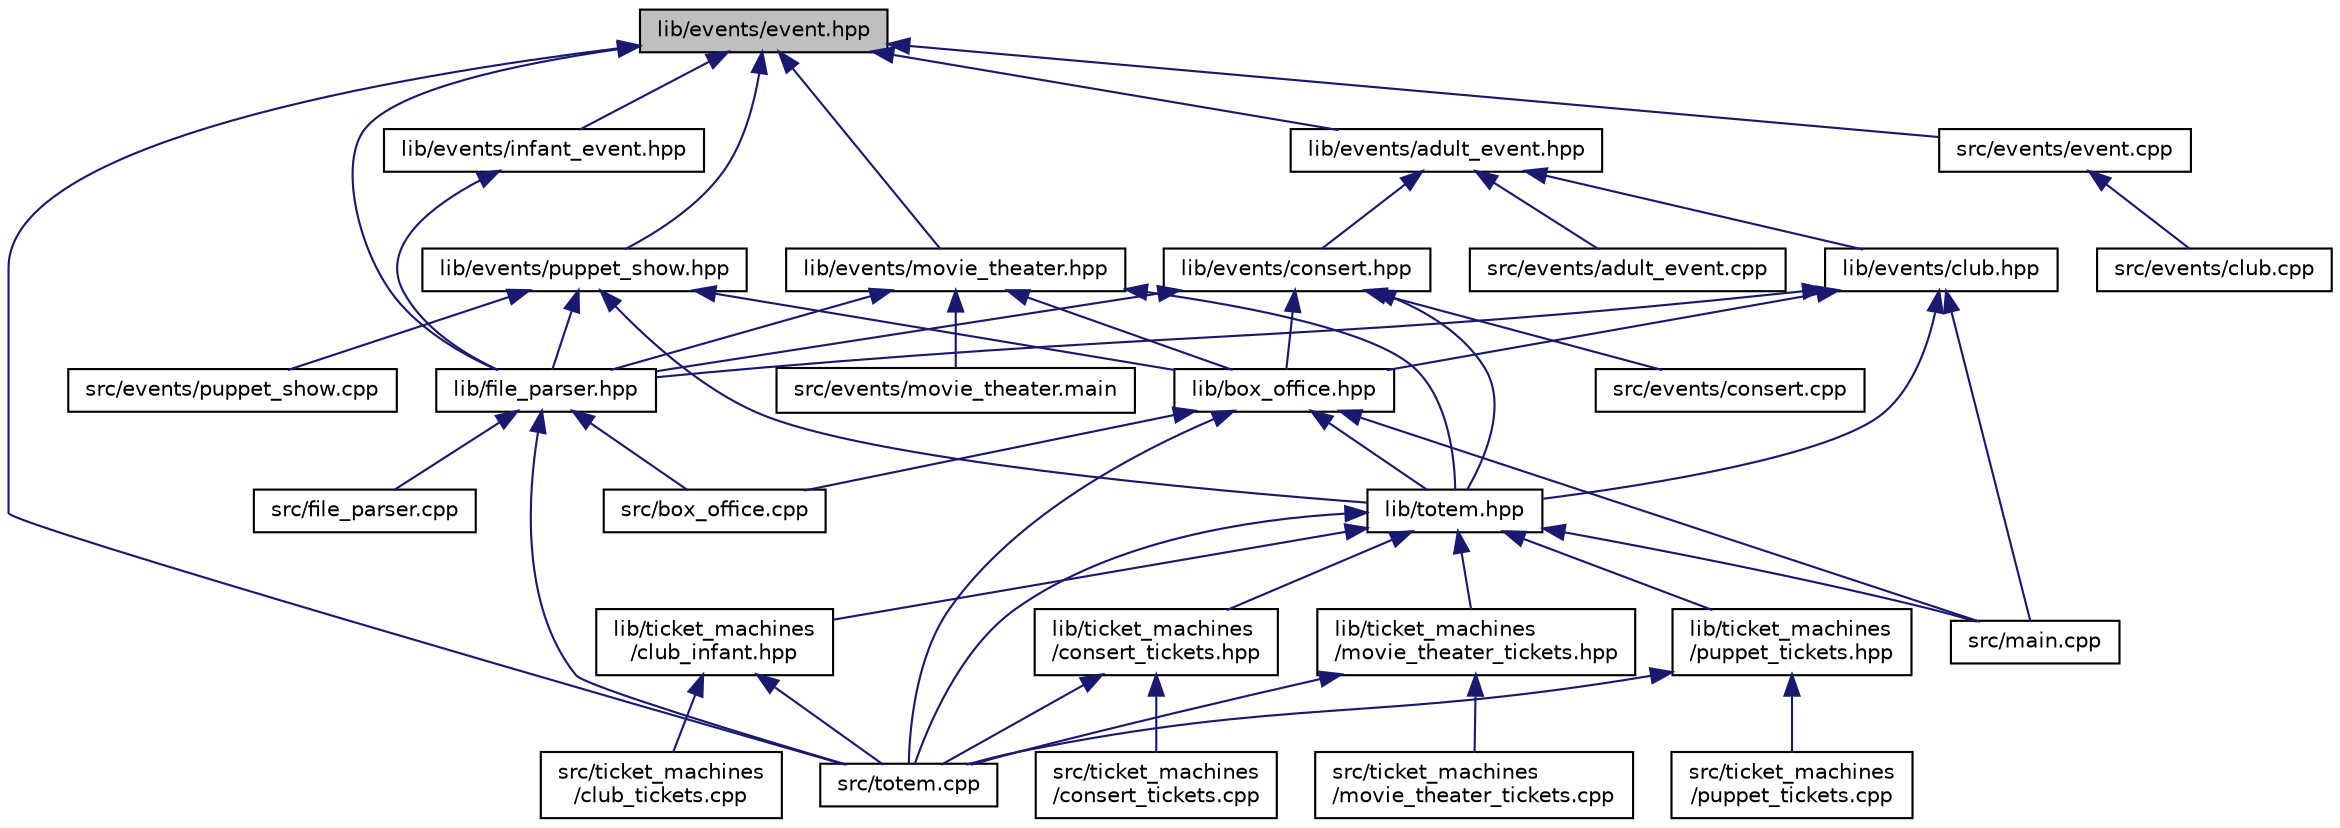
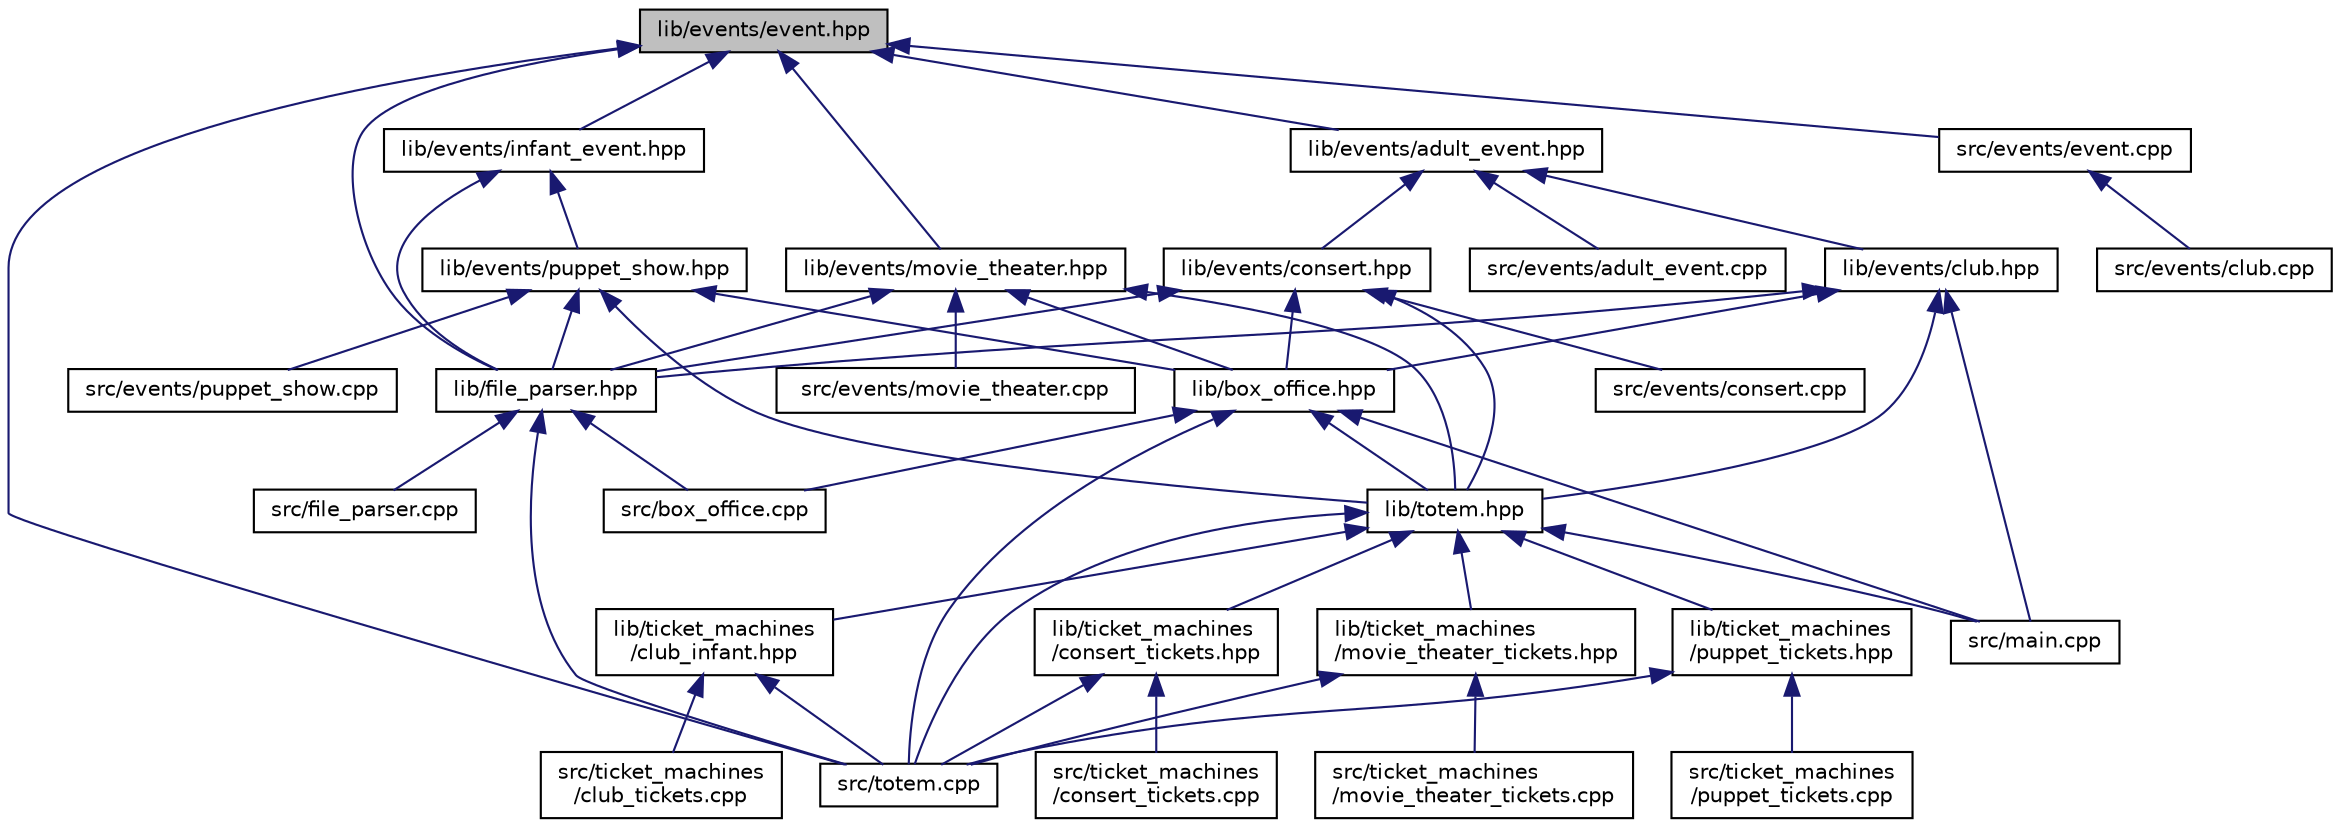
  digraph {
    node [color=black fillcolor=white fontname=Helvetica fontsize=10 shape=record style=filled]
    edge [color=midnightblue dir=back fontname=Helvetica fontsize=10 labelfontname=Helvetica labelfontsize=10 style=solid]
    n1 [fillcolor=grey75 fontcolor=black height=0.2 label="lib/events/event.hpp" width=0.4]
    n2 [height=0.2 label="lib/events/infant_event.hpp" width=0.4]
    n3 [height=0.2 label="src/totem.cpp" width=0.4]
    n4 [height=0.2 label="lib/file_parser.hpp" width=0.4]
    n5 [height=0.2 label="lib/events/adult_event.hpp" width=0.4]
    n6 [height=0.2 label="lib/events/movie_theater.hpp" width=0.4]
    n7 [height=0.2 label="src/events/event.cpp" width=0.4]
    n8 [height=0.2 label="lib/events/puppet_show.hpp" width=0.4]
    n9 [height=0.2 label="src/box_office.cpp" width=0.4]
    n10 [height=0.2 label="src/file_parser.cpp" width=0.4]
    n11 [height=0.2 label="lib/events/club.hpp" width=0.4]
    n12 [height=0.2 label="lib/events/consert.hpp" width=0.4]
    n13 [height=0.2 label="src/events/adult_event.cpp" width=0.4]
    n14 [height=0.2 label="lib/box_office.hpp" width=0.4]
    n15 [height=0.2 label="lib/totem.hpp" width=0.4]
-   n16 [height=0.2 label="src/events/movie_theater.main" width=0.4]
+   n16 [height=0.2 label="src/events/movie_theater.cpp" width=0.4]
    n17 [height=0.2 label="src/events/club.cpp" width=0.4]
    n18 [height=0.2 label="src/events/puppet_show.cpp" width=0.4]
    n19 [height=0.2 label="src/main.cpp" width=0.4]
    n20 [height=0.2 label="lib/ticket_machines\l/club_infant.hpp" width=0.4]
    n21 [height=0.2 label="lib/ticket_machines\l/consert_tickets.hpp" width=0.4]
    n22 [height=0.2 label="lib/ticket_machines\l/movie_theater_tickets.hpp" width=0.4]
    n23 [height=0.2 label="lib/ticket_machines\l/puppet_tickets.hpp" width=0.4]
    n24 [height=0.2 label="src/ticket_machines\l/club_tickets.cpp" width=0.4]
    n25 [height=0.2 label="src/ticket_machines\l/consert_tickets.cpp" width=0.4]
    n26 [height=0.2 label="src/ticket_machines\l/movie_theater_tickets.cpp" width=0.4]
    n27 [height=0.2 label="src/ticket_machines\l/puppet_tickets.cpp" width=0.4]
    n28 [height=0.2 label="src/events/consert.cpp" width=0.4]
    n1 -> n2
    n1 -> n3
    n1 -> n4
    n1 -> n5
    n1 -> n6
    n1 -> n7
    n2 -> n4
-   n1 -> n8
+   n2 -> n8
    n4 -> n3
    n4 -> n9
    n4 -> n10
    n5 -> n11
    n5 -> n12
    n5 -> n13
    n6 -> n4
    n6 -> n14
    n6 -> n15
    n6 -> n16
    n7 -> n17
    n8 -> n4
    n8 -> n14
    n8 -> n15
    n8 -> n18
    n11 -> n4
    n11 -> n14
    n11 -> n15
    n11 -> n19
    n12 -> n4
    n12 -> n14
    n12 -> n15
    n12 -> n28
    n14 -> n3
    n14 -> n9
    n14 -> n15
    n14 -> n19
    n15 -> n3
    n15 -> n19
    n15 -> n20
    n15 -> n21
    n15 -> n22
    n15 -> n23
    n20 -> n3
    n20 -> n24
    n21 -> n3
    n21 -> n25
    n22 -> n3
    n22 -> n26
    n23 -> n3
    n23 -> n27
  }
